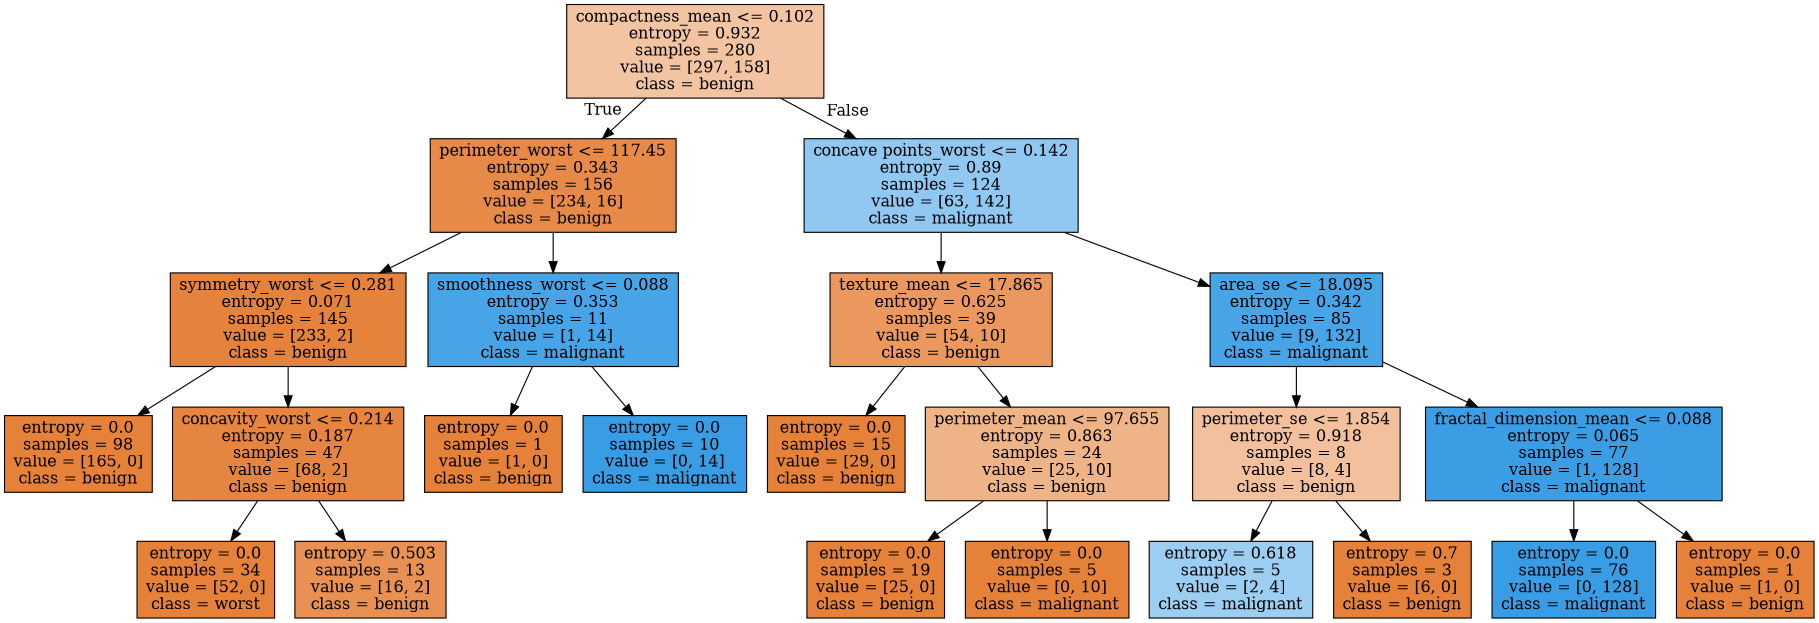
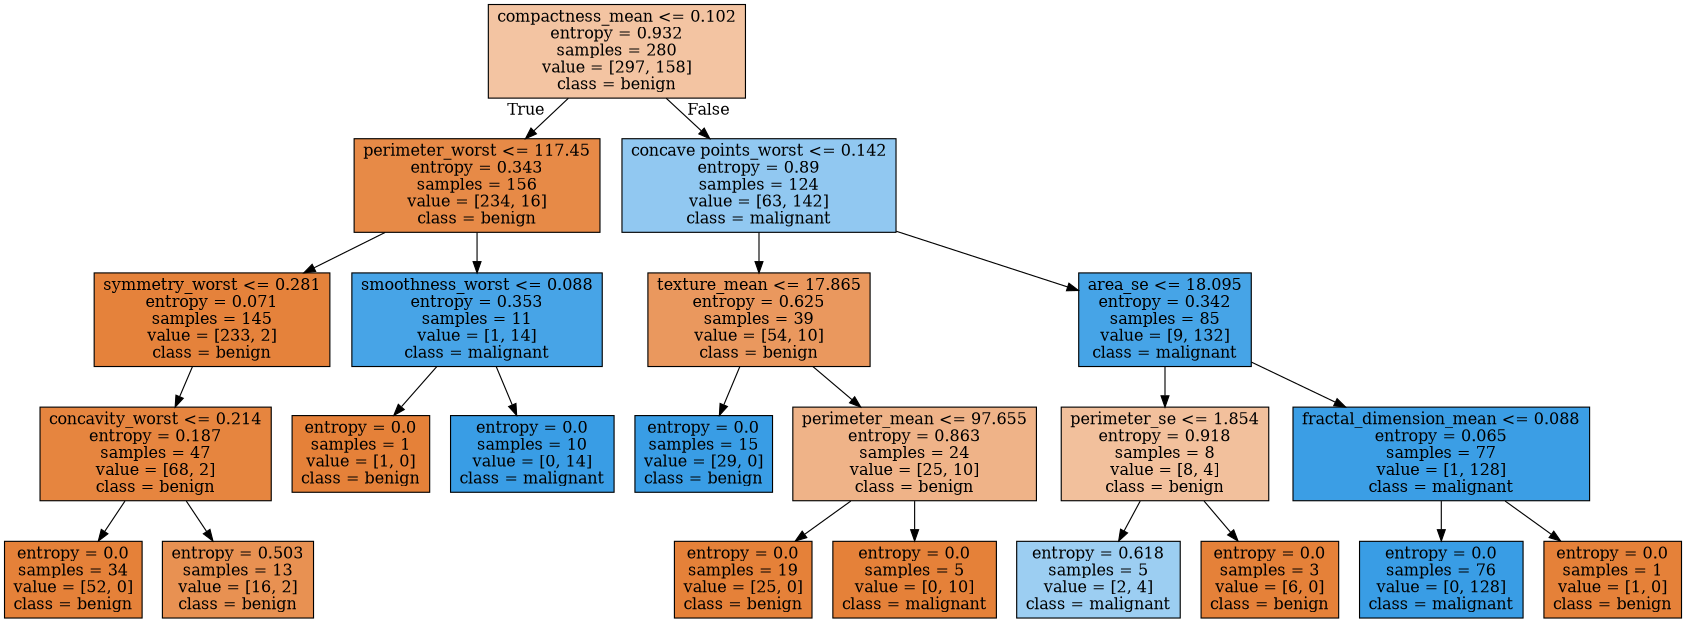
  digraph {
    node [color=black fillcolor="#e58139" shape=box style=filled]
    n1 [fillcolor="#f3c4a2" label="compactness_mean <= 0.102\nentropy = 0.932\nsamples = 280\nvalue = [297, 158]\nclass = benign"]
    n2 [fillcolor="#e78a47" label="perimeter_worst <= 117.45\nentropy = 0.343\nsamples = 156\nvalue = [234, 16]\nclass = benign"]
    n3 [fillcolor="#91c8f1" label="concave points_worst <= 0.142\nentropy = 0.89\nsamples = 124\nvalue = [63, 142]\nclass = malignant"]
    n4 [fillcolor="#e5823b" label="symmetry_worst <= 0.281\nentropy = 0.071\nsamples = 145\nvalue = [233, 2]\nclass = benign"]
    n5 [fillcolor="#47a4e7" label="smoothness_worst <= 0.088\nentropy = 0.353\nsamples = 11\nvalue = [1, 14]\nclass = malignant"]
    n6 [fillcolor="#ea985e" label="texture_mean <= 17.865\nentropy = 0.625\nsamples = 39\nvalue = [54, 10]\nclass = benign"]
    n7 [fillcolor="#46a4e7" label="area_se <= 18.095\nentropy = 0.342\nsamples = 85\nvalue = [9, 132]\nclass = malignant"]
-   n8 [label="entropy = 0.0\nsamples = 98\nvalue = [165, 0]\nclass = benign"]
    n9 [fillcolor="#e6853f" label="concavity_worst <= 0.214\nentropy = 0.187\nsamples = 47\nvalue = [68, 2]\nclass = benign"]
    n10 [label="entropy = 0.0\nsamples = 1\nvalue = [1, 0]\nclass = benign"]
    n11 [fillcolor="#399de5" label="entropy = 0.0\nsamples = 10\nvalue = [0, 14]\nclass = malignant"]
-   n12 [label="entropy = 0.0\nsamples = 34\nvalue = [52, 0]\nclass = worst"]
+   n12 [label="entropy = 0.0\nsamples = 34\nvalue = [52, 0]\nclass = benign"]
    n13 [fillcolor="#e89152" label="entropy = 0.503\nsamples = 13\nvalue = [16, 2]\nclass = benign"]
-   n14 [label="entropy = 0.0\nsamples = 15\nvalue = [29, 0]\nclass = benign"]
+   n14 [fillcolor="#399de5" label="entropy = 0.0\nsamples = 15\nvalue = [29, 0]\nclass = benign"]
    n15 [fillcolor="#efb388" label="perimeter_mean <= 97.655\nentropy = 0.863\nsamples = 24\nvalue = [25, 10]\nclass = benign"]
    n16 [fillcolor="#f2c09c" label="perimeter_se <= 1.854\nentropy = 0.918\nsamples = 8\nvalue = [8, 4]\nclass = benign"]
    n17 [fillcolor="#3b9ee5" label="fractal_dimension_mean <= 0.088\nentropy = 0.065\nsamples = 77\nvalue = [1, 128]\nclass = malignant"]
    n18 [label="entropy = 0.0\nsamples = 19\nvalue = [25, 0]\nclass = benign"]
    n19 [label="entropy = 0.0\nsamples = 5\nvalue = [0, 10]\nclass = malignant"]
    n20 [fillcolor="#9ccef2" label="entropy = 0.618\nsamples = 5\nvalue = [2, 4]\nclass = malignant"]
-   n21 [label="entropy = 0.7\nsamples = 3\nvalue = [6, 0]\nclass = benign"]
+   n21 [label="entropy = 0.0\nsamples = 3\nvalue = [6, 0]\nclass = benign"]
    n22 [fillcolor="#399de5" label="entropy = 0.0\nsamples = 76\nvalue = [0, 128]\nclass = malignant"]
    n23 [label="entropy = 0.0\nsamples = 1\nvalue = [1, 0]\nclass = benign"]
    n1 -> n2 [headlabel=True labelangle=45 labeldistance=2.5]
    n1 -> n3 [headlabel=False labelangle=-45 labeldistance=2.5]
    n2 -> n4
    n2 -> n5
    n3 -> n6
    n3 -> n7
-   n4 -> n8
    n4 -> n9
    n5 -> n10
    n5 -> n11
    n6 -> n14
    n6 -> n15
    n7 -> n16
    n7 -> n17
    n9 -> n12
    n9 -> n13
    n15 -> n18
    n15 -> n19
    n16 -> n20
    n16 -> n21
    n17 -> n22
    n17 -> n23
  }
